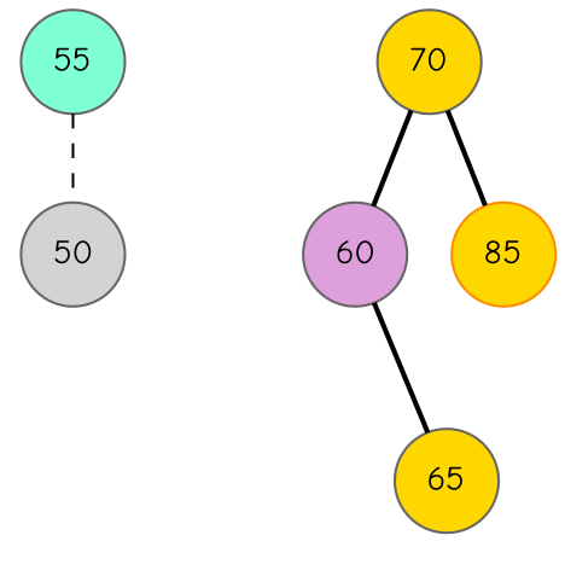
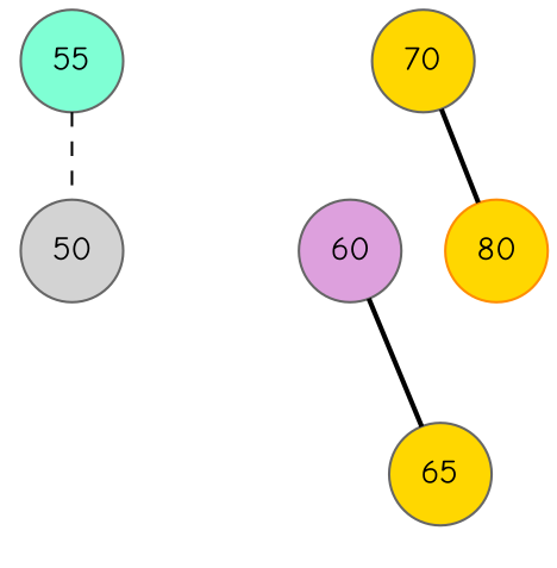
  graph {
    fontname="Comic Neue"
    node [fontname="Comic Neue" ordering=out shape=circle style=filled color=gray40 fillcolor=gold]
    edge [fontname="Comic Neue" style=bold]
    Null [style=invis color="" fillcolor=""]
    Null_2 [style=invis color="" fillcolor=""]
    55 [fillcolor=aquamarine]
    50 [fillcolor=lightgrey]
    60 [fillcolor=plum]
    70
-   80 [color=darkorange label=85]
+   80 [color=darkorange]
    65
    55 -- 50 [style=dashed]
    50 -- Null [style=invis]
    60 -- Null_2 [style=invis]
    60 -- 65
-   70 -- 60
    70 -- 80
  }
